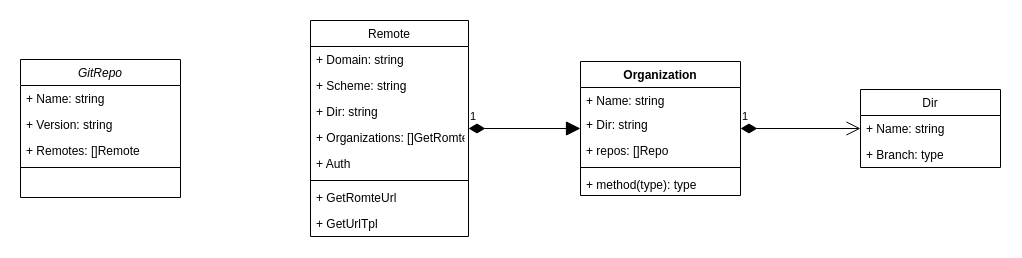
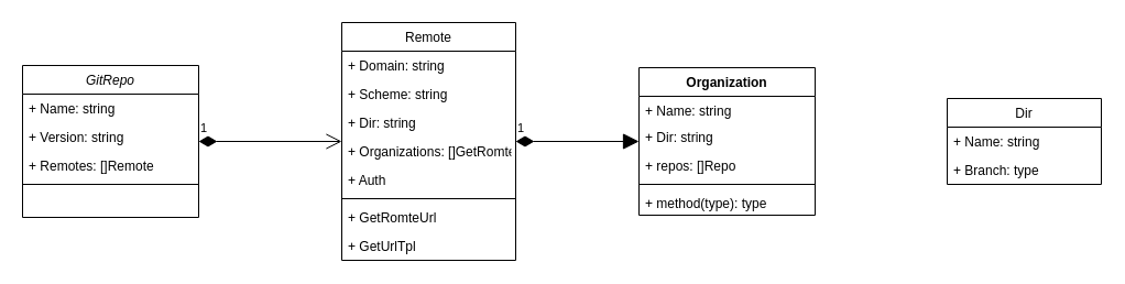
  <mxCell id="0" />
  <mxCell id="1" parent="0" />
  <mxCell id="2" value="Remote" style="swimlane;fontStyle=0;align=center;verticalAlign=top;childLayout=stackLayout;horizontal=1;startSize=26;horizontalStack=0;resizeParent=1;resizeLast=0;collapsible=1;marginBottom=0;rounded=0;shadow=0;strokeWidth=1;" parent="1" vertex="1"><mxGeometry x="310" y="20" width="158" height="216" as="geometry"><mxRectangle x="550" y="140" width="160" height="26" as="alternateBounds" /></mxGeometry></mxCell>
  <mxCell id="3" value="+ Domain: string" style="text;align=left;verticalAlign=top;spacingLeft=4;spacingRight=4;overflow=hidden;rotatable=0;points=[[0,0.5],[1,0.5]];portConstraint=eastwest;" parent="2" vertex="1"><mxGeometry y="26" width="158" height="26" as="geometry" /></mxCell>
  <mxCell id="4" value="+ Scheme: string" style="text;align=left;verticalAlign=top;spacingLeft=4;spacingRight=4;overflow=hidden;rotatable=0;points=[[0,0.5],[1,0.5]];portConstraint=eastwest;rounded=0;shadow=0;html=0;" parent="2" vertex="1"><mxGeometry y="52" width="158" height="26" as="geometry" /></mxCell>
  <mxCell id="5" value="+ Dir: string" style="text;align=left;verticalAlign=top;spacingLeft=4;spacingRight=4;overflow=hidden;rotatable=0;points=[[0,0.5],[1,0.5]];portConstraint=eastwest;rounded=0;shadow=0;html=0;" parent="2" vertex="1"><mxGeometry y="78" width="158" height="26" as="geometry" /></mxCell>
  <mxCell id="6" value="+ Organizations: []GetRomteUrl" style="text;align=left;verticalAlign=top;spacingLeft=4;spacingRight=4;overflow=hidden;rotatable=0;points=[[0,0.5],[1,0.5]];portConstraint=eastwest;rounded=0;shadow=0;html=0;" parent="2" vertex="1"><mxGeometry y="104" width="158" height="26" as="geometry" /></mxCell>
  <mxCell id="7" value="+ Auth" style="text;align=left;verticalAlign=top;spacingLeft=4;spacingRight=4;overflow=hidden;rotatable=0;points=[[0,0.5],[1,0.5]];portConstraint=eastwest;rounded=0;shadow=0;html=0;" parent="2" vertex="1"><mxGeometry y="130" width="158" height="26" as="geometry" /></mxCell>
  <mxCell id="8" value="" style="line;html=1;strokeWidth=1;align=left;verticalAlign=middle;spacingTop=-1;spacingLeft=3;spacingRight=3;rotatable=0;labelPosition=right;points=[];portConstraint=eastwest;" parent="2" vertex="1"><mxGeometry y="156" width="158" height="8" as="geometry" /></mxCell>
  <mxCell id="9" value="+ GetRomteUrl" style="text;strokeColor=none;fillColor=none;align=left;verticalAlign=top;spacingLeft=4;spacingRight=4;overflow=hidden;rotatable=0;points=[[0,0.5],[1,0.5]];portConstraint=eastwest;" vertex="1" parent="2"><mxGeometry y="164" width="158" height="26" as="geometry" /></mxCell>
  <mxCell id="10" value="+ GetUrlTpl" style="text;strokeColor=none;fillColor=none;align=left;verticalAlign=top;spacingLeft=4;spacingRight=4;overflow=hidden;rotatable=0;points=[[0,0.5],[1,0.5]];portConstraint=eastwest;" vertex="1" parent="2"><mxGeometry y="190" width="158" height="26" as="geometry" /></mxCell>
+ <mxCell id="11" value="1" style="endArrow=open;html=1;endSize=12;startArrow=diamondThin;startSize=14;startFill=1;edgeStyle=orthogonalEdgeStyle;align=left;verticalAlign=bottom;" edge="1" parent="1" source="23" target="2"><mxGeometry x="-1" y="3" relative="1" as="geometry"><mxPoint x="340" y="230" as="sourcePoint" /><mxPoint x="500" y="230" as="targetPoint" /></mxGeometry></mxCell>
  <mxCell id="12" value="1" style="endArrow=block;html=1;endSize=12;startArrow=diamondThin;startSize=14;startFill=1;edgeStyle=orthogonalEdgeStyle;align=left;verticalAlign=bottom;" edge="1" parent="1" source="2" target="14"><mxGeometry x="-1" y="3" relative="1" as="geometry"><mxPoint x="340" y="360" as="sourcePoint" /><mxPoint x="600" y="80" as="targetPoint" /></mxGeometry></mxCell>
- <mxCell id="13" value="1" style="endArrow=open;html=1;endSize=12;startArrow=diamondThin;startSize=14;startFill=1;edgeStyle=orthogonalEdgeStyle;align=left;verticalAlign=bottom;" edge="1" parent="1" source="14" target="20"><mxGeometry x="-1" y="3" relative="1" as="geometry"><mxPoint x="720" y="230" as="sourcePoint" /><mxPoint x="620" y="400" as="targetPoint" /></mxGeometry></mxCell>
  <mxCell id="14" value="Organization" style="swimlane;fontStyle=1;align=center;verticalAlign=top;childLayout=stackLayout;horizontal=1;startSize=26;horizontalStack=0;resizeParent=1;resizeParentMax=0;resizeLast=0;collapsible=1;marginBottom=0;" vertex="1" parent="1"><mxGeometry x="580" y="61" width="160" height="134" as="geometry"><mxRectangle x="750" y="110" width="110" height="26" as="alternateBounds" /></mxGeometry></mxCell>
  <mxCell id="15" value="+ Name: string" style="text;strokeColor=none;fillColor=none;align=left;verticalAlign=top;spacingLeft=4;spacingRight=4;overflow=hidden;rotatable=0;points=[[0,0.5],[1,0.5]];portConstraint=eastwest;" vertex="1" parent="14"><mxGeometry y="26" width="160" height="24" as="geometry" /></mxCell>
  <mxCell id="16" value="+ Dir: string" style="text;strokeColor=none;fillColor=none;align=left;verticalAlign=top;spacingLeft=4;spacingRight=4;overflow=hidden;rotatable=0;points=[[0,0.5],[1,0.5]];portConstraint=eastwest;" vertex="1" parent="14"><mxGeometry y="50" width="160" height="26" as="geometry" /></mxCell>
  <mxCell id="17" value="+ repos: []Repo" style="text;strokeColor=none;fillColor=none;align=left;verticalAlign=top;spacingLeft=4;spacingRight=4;overflow=hidden;rotatable=0;points=[[0,0.5],[1,0.5]];portConstraint=eastwest;" vertex="1" parent="14"><mxGeometry y="76" width="160" height="26" as="geometry" /></mxCell>
  <mxCell id="18" value="" style="line;strokeWidth=1;fillColor=none;align=left;verticalAlign=middle;spacingTop=-1;spacingLeft=3;spacingRight=3;rotatable=0;labelPosition=right;points=[];portConstraint=eastwest;" vertex="1" parent="14"><mxGeometry y="102" width="160" height="8" as="geometry" /></mxCell>
  <mxCell id="19" value="+ method(type): type" style="text;strokeColor=none;fillColor=none;align=left;verticalAlign=top;spacingLeft=4;spacingRight=4;overflow=hidden;rotatable=0;points=[[0,0.5],[1,0.5]];portConstraint=eastwest;" vertex="1" parent="14"><mxGeometry y="110" width="160" height="24" as="geometry" /></mxCell>
  <mxCell id="20" value="Dir" style="swimlane;fontStyle=0;childLayout=stackLayout;horizontal=1;startSize=26;fillColor=none;horizontalStack=0;resizeParent=1;resizeParentMax=0;resizeLast=0;collapsible=1;marginBottom=0;" vertex="1" parent="1"><mxGeometry x="860" y="89" width="140" height="78" as="geometry" /></mxCell>
  <mxCell id="21" value="+ Name: string" style="text;strokeColor=none;fillColor=none;align=left;verticalAlign=top;spacingLeft=4;spacingRight=4;overflow=hidden;rotatable=0;points=[[0,0.5],[1,0.5]];portConstraint=eastwest;" vertex="1" parent="20"><mxGeometry y="26" width="140" height="26" as="geometry" /></mxCell>
  <mxCell id="22" value="+ Branch: type" style="text;strokeColor=none;fillColor=none;align=left;verticalAlign=top;spacingLeft=4;spacingRight=4;overflow=hidden;rotatable=0;points=[[0,0.5],[1,0.5]];portConstraint=eastwest;" vertex="1" parent="20"><mxGeometry y="52" width="140" height="26" as="geometry" /></mxCell>
  <mxCell id="23" value="GitRepo" style="swimlane;fontStyle=2;align=center;verticalAlign=top;childLayout=stackLayout;horizontal=1;startSize=26;horizontalStack=0;resizeParent=1;resizeLast=0;collapsible=1;marginBottom=0;rounded=0;shadow=0;strokeWidth=1;" parent="1" vertex="1"><mxGeometry x="20" y="59" width="160" height="138" as="geometry"><mxRectangle x="230" y="140" width="160" height="26" as="alternateBounds" /></mxGeometry></mxCell>
  <mxCell id="24" value="+ Name: string" style="text;align=left;verticalAlign=top;spacingLeft=4;spacingRight=4;overflow=hidden;rotatable=0;points=[[0,0.5],[1,0.5]];portConstraint=eastwest;" parent="23" vertex="1"><mxGeometry y="26" width="160" height="26" as="geometry" /></mxCell>
  <mxCell id="25" value="+ Version: string" style="text;align=left;verticalAlign=top;spacingLeft=4;spacingRight=4;overflow=hidden;rotatable=0;points=[[0,0.5],[1,0.5]];portConstraint=eastwest;rounded=0;shadow=0;html=0;" parent="23" vertex="1"><mxGeometry y="52" width="160" height="26" as="geometry" /></mxCell>
  <mxCell id="26" value="+ Remotes: []Remote" style="text;align=left;verticalAlign=top;spacingLeft=4;spacingRight=4;overflow=hidden;rotatable=0;points=[[0,0.5],[1,0.5]];portConstraint=eastwest;rounded=0;shadow=0;html=0;" parent="23" vertex="1"><mxGeometry y="78" width="160" height="26" as="geometry" /></mxCell>
  <mxCell id="27" value="" style="line;html=1;strokeWidth=1;align=left;verticalAlign=middle;spacingTop=-1;spacingLeft=3;spacingRight=3;rotatable=0;labelPosition=right;points=[];portConstraint=eastwest;" parent="23" vertex="1"><mxGeometry y="104" width="160" height="8" as="geometry" /></mxCell>
